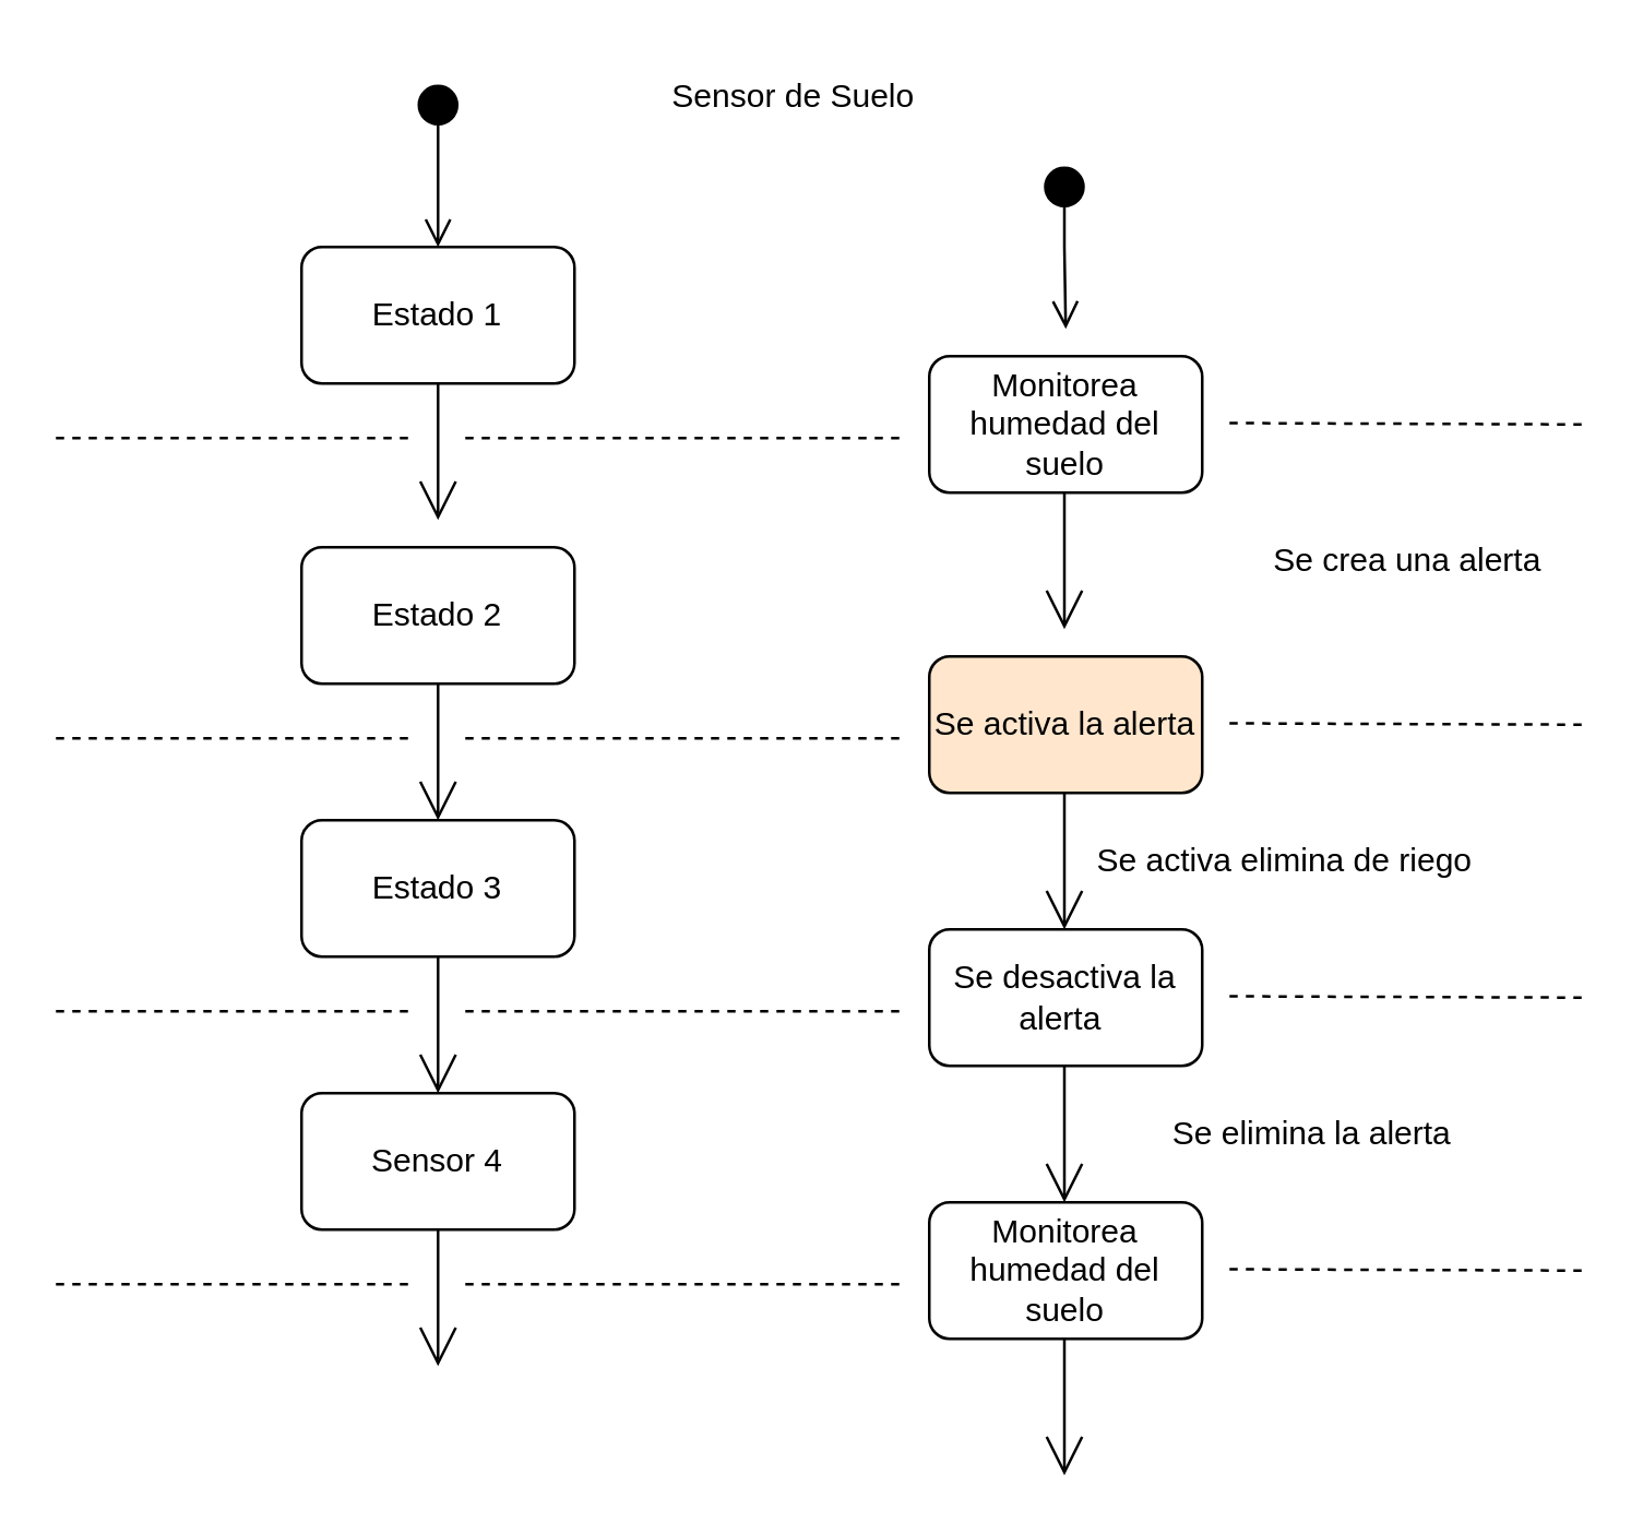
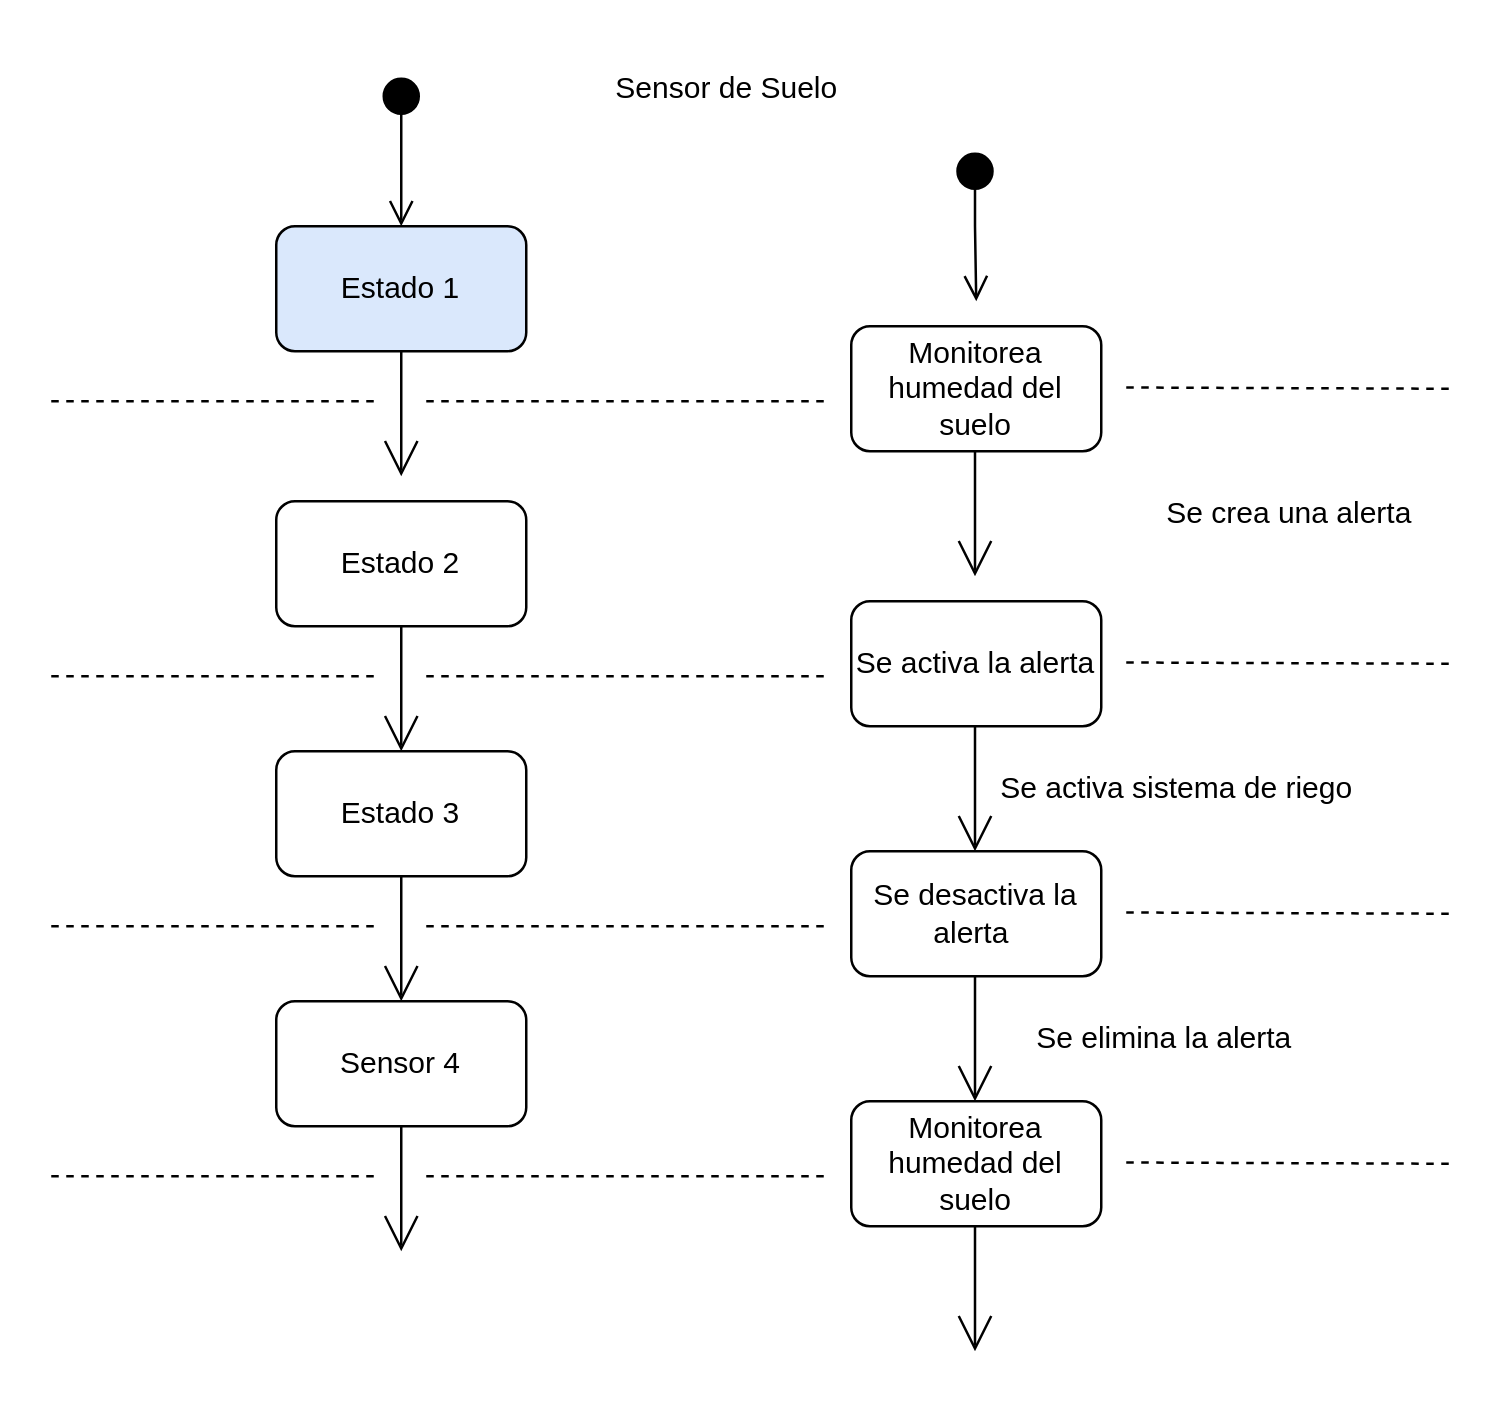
  <mxCell id="0" />
  <mxCell id="1" parent="0" />
  <mxCell id="2" value="" style="html=1;verticalAlign=bottom;startArrow=circle;startFill=1;endArrow=open;startSize=6;endSize=8;edgeStyle=elbowEdgeStyle;elbow=vertical;curved=0;rounded=0;" parent="1" edge="1"><mxGeometry width="80" relative="1" as="geometry"><mxPoint x="160" y="30" as="sourcePoint" /><mxPoint x="160" y="90" as="targetPoint" /></mxGeometry></mxCell>
- <mxCell id="3" value="Estado 1" style="rounded=1;whiteSpace=wrap;html=1;" parent="1" vertex="1"><mxGeometry x="110" y="90" width="100" height="50" as="geometry" /></mxCell>
+ <mxCell id="3" value="Estado 1" style="rounded=1;whiteSpace=wrap;html=1;fillColor=#dae8fc;" parent="1" vertex="1"><mxGeometry x="110" y="90" width="100" height="50" as="geometry" /></mxCell>
  <mxCell id="4" value="" style="html=1;verticalAlign=bottom;startArrow=circle;startFill=1;endArrow=open;startSize=6;endSize=8;edgeStyle=elbowEdgeStyle;elbow=vertical;curved=0;rounded=0;" parent="1" edge="1"><mxGeometry width="80" relative="1" as="geometry"><mxPoint x="389.5" y="60" as="sourcePoint" /><mxPoint x="390" y="120" as="targetPoint" /><Array as="points"><mxPoint x="379.5" y="90" /></Array></mxGeometry></mxCell>
  <mxCell id="5" value="Monitorea humedad del suelo" style="rounded=1;whiteSpace=wrap;html=1;" parent="1" vertex="1"><mxGeometry x="340" y="130" width="100" height="50" as="geometry" /></mxCell>
  <mxCell id="6" value="" style="endArrow=none;dashed=1;html=1;rounded=0;" parent="1" edge="1"><mxGeometry width="50" height="50" relative="1" as="geometry"><mxPoint x="170" y="160" as="sourcePoint" /><mxPoint x="330" y="160" as="targetPoint" /></mxGeometry></mxCell>
  <mxCell id="7" value="" style="endArrow=none;dashed=1;html=1;rounded=0;" parent="1" edge="1"><mxGeometry width="50" height="50" relative="1" as="geometry"><mxPoint x="450" y="154.5" as="sourcePoint" /><mxPoint x="580" y="155" as="targetPoint" /></mxGeometry></mxCell>
  <mxCell id="8" value="Sensor de Suelo" style="text;html=1;align=center;verticalAlign=middle;resizable=0;points=[];autosize=1;strokeColor=none;fillColor=none;" parent="1" vertex="1"><mxGeometry x="235" y="20" width="110" height="30" as="geometry" /></mxCell>
  <mxCell id="9" value="" style="endArrow=open;endFill=1;endSize=12;html=1;rounded=0;exitX=0.5;exitY=1;exitDx=0;exitDy=0;" parent="1" source="3" edge="1"><mxGeometry width="160" relative="1" as="geometry"><mxPoint x="290" y="280" as="sourcePoint" /><mxPoint x="160" y="190" as="targetPoint" /></mxGeometry></mxCell>
  <mxCell id="10" value="" style="endArrow=none;dashed=1;html=1;rounded=0;" parent="1" edge="1"><mxGeometry width="50" height="50" relative="1" as="geometry"><mxPoint x="20" y="160" as="sourcePoint" /><mxPoint x="150" y="160" as="targetPoint" /></mxGeometry></mxCell>
  <mxCell id="11" value="Estado 2" style="rounded=1;whiteSpace=wrap;html=1;" parent="1" vertex="1"><mxGeometry x="110" y="200" width="100" height="50" as="geometry" /></mxCell>
- <mxCell id="12" value="Se activa la alerta" style="rounded=1;whiteSpace=wrap;html=1;fillColor=#ffe6cc;" parent="1" vertex="1"><mxGeometry x="340" y="240" width="100" height="50" as="geometry" /></mxCell>
+ <mxCell id="12" value="Se activa la alerta" style="rounded=1;whiteSpace=wrap;html=1;" parent="1" vertex="1"><mxGeometry x="340" y="240" width="100" height="50" as="geometry" /></mxCell>
  <mxCell id="13" value="" style="endArrow=none;dashed=1;html=1;rounded=0;" parent="1" edge="1"><mxGeometry width="50" height="50" relative="1" as="geometry"><mxPoint x="170" y="270" as="sourcePoint" /><mxPoint x="330" y="270" as="targetPoint" /></mxGeometry></mxCell>
  <mxCell id="14" value="" style="endArrow=none;dashed=1;html=1;rounded=0;" parent="1" edge="1"><mxGeometry width="50" height="50" relative="1" as="geometry"><mxPoint x="450" y="264.5" as="sourcePoint" /><mxPoint x="580" y="265" as="targetPoint" /></mxGeometry></mxCell>
  <mxCell id="15" value="" style="endArrow=open;endFill=1;endSize=12;html=1;rounded=0;exitX=0.5;exitY=1;exitDx=0;exitDy=0;" parent="1" source="11" edge="1"><mxGeometry width="160" relative="1" as="geometry"><mxPoint x="290" y="390" as="sourcePoint" /><mxPoint x="160" y="300" as="targetPoint" /></mxGeometry></mxCell>
  <mxCell id="16" value="" style="endArrow=none;dashed=1;html=1;rounded=0;" parent="1" edge="1"><mxGeometry width="50" height="50" relative="1" as="geometry"><mxPoint x="20" y="270" as="sourcePoint" /><mxPoint x="150" y="270" as="targetPoint" /></mxGeometry></mxCell>
  <mxCell id="17" value="" style="endArrow=open;endFill=1;endSize=12;html=1;rounded=0;exitX=0.5;exitY=1;exitDx=0;exitDy=0;" parent="1" edge="1"><mxGeometry width="160" relative="1" as="geometry"><mxPoint x="389.5" y="180" as="sourcePoint" /><mxPoint x="389.5" y="230" as="targetPoint" /></mxGeometry></mxCell>
  <mxCell id="18" value="" style="endArrow=open;endFill=1;endSize=12;html=1;rounded=0;exitX=0.5;exitY=1;exitDx=0;exitDy=0;" parent="1" edge="1"><mxGeometry width="160" relative="1" as="geometry"><mxPoint x="389.5" y="290" as="sourcePoint" /><mxPoint x="389.5" y="340" as="targetPoint" /></mxGeometry></mxCell>
  <mxCell id="19" value="Estado 3" style="rounded=1;whiteSpace=wrap;html=1;" parent="1" vertex="1"><mxGeometry x="110" y="300" width="100" height="50" as="geometry" /></mxCell>
  <mxCell id="20" value="Se desactiva la alerta&amp;nbsp;" style="rounded=1;whiteSpace=wrap;html=1;" parent="1" vertex="1"><mxGeometry x="340" y="340" width="100" height="50" as="geometry" /></mxCell>
  <mxCell id="21" value="" style="endArrow=none;dashed=1;html=1;rounded=0;" parent="1" edge="1"><mxGeometry width="50" height="50" relative="1" as="geometry"><mxPoint x="170" y="370" as="sourcePoint" /><mxPoint x="330" y="370" as="targetPoint" /></mxGeometry></mxCell>
  <mxCell id="22" value="" style="endArrow=none;dashed=1;html=1;rounded=0;" parent="1" edge="1"><mxGeometry width="50" height="50" relative="1" as="geometry"><mxPoint x="450" y="364.5" as="sourcePoint" /><mxPoint x="580" y="365" as="targetPoint" /></mxGeometry></mxCell>
  <mxCell id="23" value="" style="endArrow=open;endFill=1;endSize=12;html=1;rounded=0;exitX=0.5;exitY=1;exitDx=0;exitDy=0;" parent="1" source="19" edge="1"><mxGeometry width="160" relative="1" as="geometry"><mxPoint x="290" y="490" as="sourcePoint" /><mxPoint x="160" y="400" as="targetPoint" /></mxGeometry></mxCell>
  <mxCell id="24" value="" style="endArrow=none;dashed=1;html=1;rounded=0;" parent="1" edge="1"><mxGeometry width="50" height="50" relative="1" as="geometry"><mxPoint x="20" y="370" as="sourcePoint" /><mxPoint x="150" y="370" as="targetPoint" /></mxGeometry></mxCell>
  <mxCell id="25" value="" style="endArrow=open;endFill=1;endSize=12;html=1;rounded=0;exitX=0.5;exitY=1;exitDx=0;exitDy=0;" parent="1" edge="1"><mxGeometry width="160" relative="1" as="geometry"><mxPoint x="389.5" y="390" as="sourcePoint" /><mxPoint x="389.5" y="440" as="targetPoint" /></mxGeometry></mxCell>
  <mxCell id="26" value="Sensor 4" style="rounded=1;whiteSpace=wrap;html=1;" parent="1" vertex="1"><mxGeometry x="110" y="400" width="100" height="50" as="geometry" /></mxCell>
  <mxCell id="27" value="Monitorea humedad del suelo" style="rounded=1;whiteSpace=wrap;html=1;" parent="1" vertex="1"><mxGeometry x="340" y="440" width="100" height="50" as="geometry" /></mxCell>
  <mxCell id="28" value="" style="endArrow=none;dashed=1;html=1;rounded=0;" parent="1" edge="1"><mxGeometry width="50" height="50" relative="1" as="geometry"><mxPoint x="170" y="470" as="sourcePoint" /><mxPoint x="330" y="470" as="targetPoint" /></mxGeometry></mxCell>
  <mxCell id="29" value="" style="endArrow=none;dashed=1;html=1;rounded=0;" parent="1" edge="1"><mxGeometry width="50" height="50" relative="1" as="geometry"><mxPoint x="450" y="464.5" as="sourcePoint" /><mxPoint x="580" y="465" as="targetPoint" /></mxGeometry></mxCell>
  <mxCell id="30" value="" style="endArrow=open;endFill=1;endSize=12;html=1;rounded=0;exitX=0.5;exitY=1;exitDx=0;exitDy=0;" parent="1" source="26" edge="1"><mxGeometry width="160" relative="1" as="geometry"><mxPoint x="290" y="590" as="sourcePoint" /><mxPoint x="160" y="500" as="targetPoint" /></mxGeometry></mxCell>
  <mxCell id="31" value="" style="endArrow=none;dashed=1;html=1;rounded=0;" parent="1" edge="1"><mxGeometry width="50" height="50" relative="1" as="geometry"><mxPoint x="20" y="470" as="sourcePoint" /><mxPoint x="150" y="470" as="targetPoint" /></mxGeometry></mxCell>
  <mxCell id="32" value="" style="endArrow=open;endFill=1;endSize=12;html=1;rounded=0;exitX=0.5;exitY=1;exitDx=0;exitDy=0;" parent="1" edge="1"><mxGeometry width="160" relative="1" as="geometry"><mxPoint x="389.5" y="490" as="sourcePoint" /><mxPoint x="389.5" y="540" as="targetPoint" /></mxGeometry></mxCell>
  <mxCell id="33" value="Se crea una alerta" style="text;html=1;align=center;verticalAlign=middle;resizable=0;points=[];autosize=1;strokeColor=none;fillColor=none;" vertex="1" parent="1"><mxGeometry x="455" y="190" width="120" height="30" as="geometry" /></mxCell>
- <mxCell id="34" value="Se activa elimina de riego" style="text;html=1;align=center;verticalAlign=middle;resizable=0;points=[];autosize=1;strokeColor=none;fillColor=none;" vertex="1" parent="1"><mxGeometry x="390" y="300" width="160" height="30" as="geometry" /></mxCell>
- <mxCell id="35" value="Se elimina la alerta" style="text;html=1;align=center;verticalAlign=middle;resizable=0;points=[];autosize=1;strokeColor=none;fillColor=none;" vertex="1" parent="1"><mxGeometry x="415" y="400" width="130" height="30" as="geometry" /></mxCell>
+ <mxCell id="34" value="Se activa sistema de riego" style="text;html=1;align=center;verticalAlign=middle;resizable=0;points=[];autosize=1;strokeColor=none;fillColor=none;" vertex="1" parent="1"><mxGeometry x="390" y="300" width="160" height="30" as="geometry" /></mxCell>
+ <mxCell id="35" value="Se elimina la alerta" style="text;html=1;align=center;verticalAlign=middle;resizable=0;points=[];autosize=1;strokeColor=none;fillColor=none;" vertex="1" parent="1"><mxGeometry x="400" y="400" width="130" height="30" as="geometry" /></mxCell>
